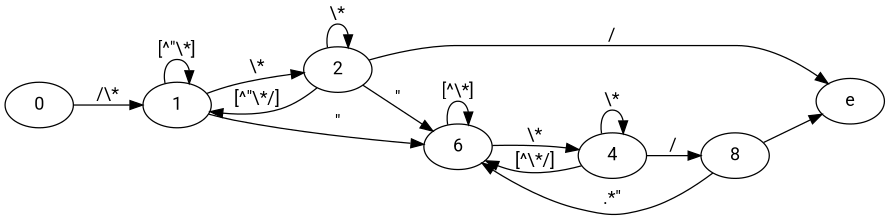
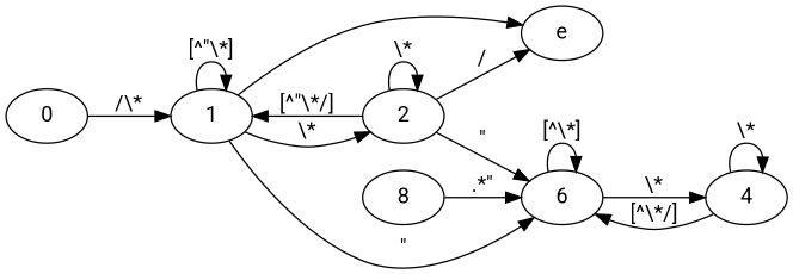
  digraph {
    fontname=Roboto
    rankdir=LR
    node [fontname=Roboto]
    edge [fontname=Roboto]
    0
    1
    2
    n4 [label=6]
    e
    4
    n7 [label=8]
    0 -> 1 [label="/\\*"]
    1 -> 1 [label="\[^\"\\*\]"]
    1 -> 2 [label="\\*"]
    1 -> n4 [label="\""]
    2 -> 1 [label="\[^\"\\*/\]"]
    2 -> 2 [label="\\*"]
    2 -> n4 [label="\""]
    2 -> e [label="/"]
    n4 -> n4 [label="\[^\\*\]"]
    n4 -> 4 [label="\\*"]
    4 -> n4 [label="\[^\\*/\]"]
    4 -> 4 [label="\\*"]
-   4 -> n7 [label="/"]
    n7 -> n4 [label=".*\""]
-   n7 -> e
+   1 -> e
  }
